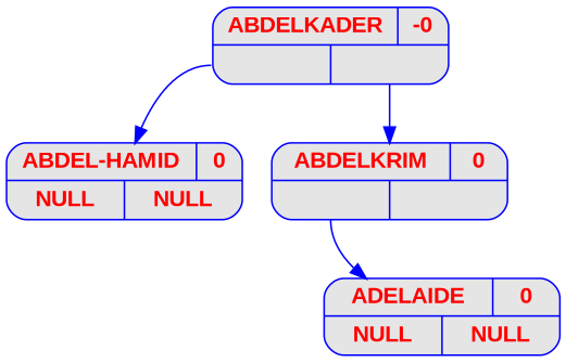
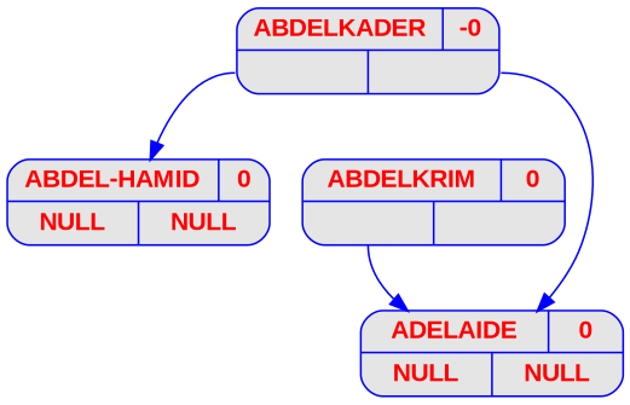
  digraph {
    node [color=blue fillcolor=grey90 fontcolor=red fontname="Arial bold" fontsize=14 shape=record style="rounded, filled"]
    edge [color=blue tailport=g]
    n1 [label="{{<c> ABDELKADER\n | <b> -0} | { <g> | <d>}}" width=2]
    n2 [label="{{<c> ABDEL-HAMID\n | <b> 0} | { <g> NULL | <d> NULL}}" width=2]
    n3 [label="{{<c> ABDELKRIM\n | <b> 0} | { <g> | <d>}}" width=2]
    n4 [label="{{<c> ADELAIDE\n | <b> 0} | { <g> NULL | <d> NULL}}" width=2]
    n1 -> n2
-   n1 -> n3 [tailport=d]
+   n1 -> n4 [tailport=d]
    n3 -> n4
  }
